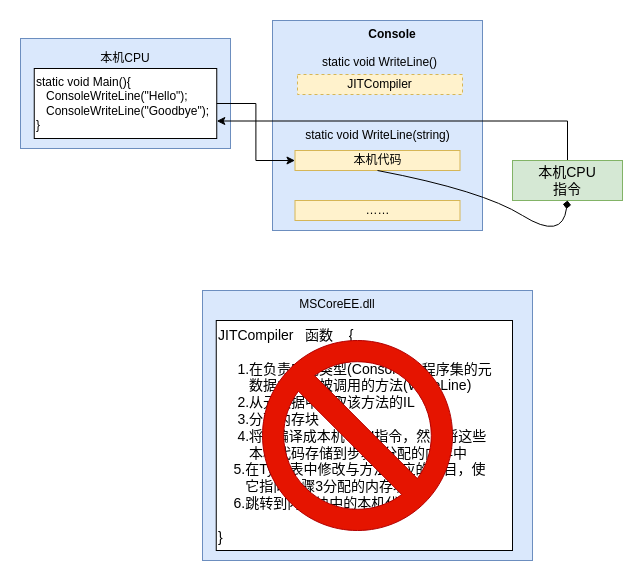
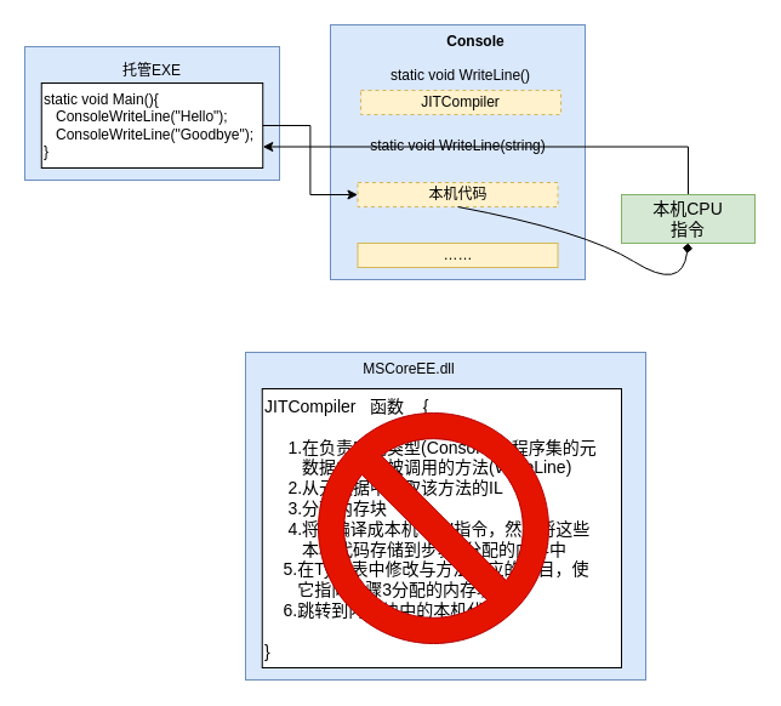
  <mxCell id="0" />
  <mxCell id="1" parent="0" />
  <mxCell id="2" value="" style="rounded=0;whiteSpace=wrap;html=1;fillColor=#dae8fc;strokeColor=#6c8ebf;" parent="1" vertex="1"><mxGeometry x="20" y="38" width="210" height="110" as="geometry" /></mxCell>
  <mxCell id="3" value="static void Main(){&lt;br&gt;&amp;nbsp; &amp;nbsp;ConsoleWriteLine(&quot;Hello&quot;);&lt;br&gt;&amp;nbsp; &amp;nbsp;ConsoleWriteLine(&quot;Goodbye&quot;);&lt;br&gt;}" style="rounded=0;whiteSpace=wrap;html=1;align=left;verticalAlign=top;" parent="1" vertex="1"><mxGeometry x="33.75" y="68" width="182.5" height="70" as="geometry" /></mxCell>
- <mxCell id="4" value="本机CPU" style="text;html=1;strokeColor=none;fillColor=none;align=center;verticalAlign=middle;whiteSpace=wrap;rounded=0;" parent="1" vertex="1"><mxGeometry x="85" y="48" width="80" height="20" as="geometry" /></mxCell>
+ <mxCell id="4" value="托管EXE" style="text;html=1;strokeColor=none;fillColor=none;align=center;verticalAlign=middle;whiteSpace=wrap;rounded=0;" parent="1" vertex="1"><mxGeometry x="85" y="48" width="80" height="20" as="geometry" /></mxCell>
  <mxCell id="5" value="" style="rounded=0;whiteSpace=wrap;html=1;fillColor=#dae8fc;strokeColor=#6c8ebf;" parent="1" vertex="1"><mxGeometry x="272" y="20" width="210" height="210" as="geometry" /></mxCell>
  <mxCell id="6" value="Console" style="text;html=1;strokeColor=none;fillColor=none;align=center;verticalAlign=middle;whiteSpace=wrap;rounded=0;fontStyle=1" parent="1" vertex="1"><mxGeometry x="352" y="24" width="80" height="20" as="geometry" /></mxCell>
  <mxCell id="7" value="static void WriteLine()" style="text;html=1;strokeColor=none;fillColor=none;align=center;verticalAlign=middle;whiteSpace=wrap;rounded=0;" parent="1" vertex="1"><mxGeometry x="292" y="52" width="175" height="20" as="geometry" /></mxCell>
- <mxCell id="8" value="static void WriteLine(string)" style="text;html=1;strokeColor=none;fillColor=none;align=center;verticalAlign=middle;whiteSpace=wrap;rounded=0;" parent="1" vertex="1"><mxGeometry x="289.5" y="125" width="175" height="20" as="geometry" /></mxCell>
+ <mxCell id="8" value="static void WriteLine(string)" style="text;html=1;strokeColor=none;fillColor=none;align=center;verticalAlign=middle;whiteSpace=wrap;rounded=0;" parent="1" vertex="1"><mxGeometry x="289.5" y="110" width="175" height="20" as="geometry" /></mxCell>
  <mxCell id="9" value="JITCompiler" style="rounded=0;whiteSpace=wrap;html=1;fillColor=#fff2cc;strokeColor=#d6b656;dashed=1;" parent="1" vertex="1"><mxGeometry x="297" y="74" width="165" height="20" as="geometry" /></mxCell>
- <mxCell id="10" value="本机代码" style="rounded=0;whiteSpace=wrap;html=1;fillColor=#fff2cc;strokeColor=#d6b656;" parent="1" vertex="1"><mxGeometry x="294.5" y="150" width="165" height="20" as="geometry" /></mxCell>
+ <mxCell id="10" value="本机代码" style="rounded=0;whiteSpace=wrap;html=1;fillColor=#fff2cc;strokeColor=#d6b656;dashed=1;" parent="1" vertex="1"><mxGeometry x="294.5" y="150" width="165" height="20" as="geometry" /></mxCell>
  <mxCell id="11" value="……" style="rounded=0;whiteSpace=wrap;html=1;fillColor=#fff2cc;strokeColor=#d6b656;" parent="1" vertex="1"><mxGeometry x="294.5" y="200" width="165" height="20" as="geometry" /></mxCell>
  <mxCell id="12" value="" style="rounded=0;whiteSpace=wrap;html=1;fillColor=#dae8fc;strokeColor=#6c8ebf;" parent="1" vertex="1"><mxGeometry x="202" y="290" width="330" height="270" as="geometry" /></mxCell>
  <mxCell id="13" value="JITCompiler&amp;nbsp; &amp;nbsp;函数&amp;nbsp; &amp;nbsp; {&lt;br style=&quot;font-size: 14px;&quot;&gt;&amp;nbsp; &amp;nbsp; &amp;nbsp;&amp;nbsp;&lt;br style=&quot;font-size: 14px;&quot;&gt;&amp;nbsp; &amp;nbsp; &amp;nbsp;1.在负责实现类型(Console)的程序集的元&lt;br style=&quot;font-size: 14px;&quot;&gt;&amp;nbsp; &amp;nbsp; &amp;nbsp; &amp;nbsp; 数据中查找被调用的方法(WriteLine)&lt;br style=&quot;font-size: 14px;&quot;&gt;&amp;nbsp; &amp;nbsp; &amp;nbsp;2.从元数据中获取该方法的IL&lt;br style=&quot;font-size: 14px;&quot;&gt;&amp;nbsp; &amp;nbsp; &amp;nbsp;3.分配内存块&lt;br style=&quot;font-size: 14px;&quot;&gt;&amp;nbsp; &amp;nbsp; &amp;nbsp;4.将IL编译成本机CPU指令，然后将这些&lt;br style=&quot;font-size: 14px;&quot;&gt;&amp;nbsp; &amp;nbsp; &amp;nbsp; &amp;nbsp; 本机代码存储到步骤3分配的内存中&lt;br style=&quot;font-size: 14px;&quot;&gt;&amp;nbsp; &amp;nbsp; 5.在Type表中修改与方法对应的条目，使&lt;br style=&quot;font-size: 14px;&quot;&gt;&amp;nbsp; &amp;nbsp; &amp;nbsp; &amp;nbsp;它指向步骤3分配的内存块&lt;br style=&quot;font-size: 14px;&quot;&gt;&amp;nbsp; &amp;nbsp; 6.跳转到内存块中的本机代码&lt;br style=&quot;font-size: 14px;&quot;&gt;&lt;br style=&quot;font-size: 14px;&quot;&gt;}" style="rounded=0;whiteSpace=wrap;html=1;align=left;verticalAlign=top;fontSize=14;" parent="1" vertex="1"><mxGeometry x="215.75" y="320" width="296.25" height="230" as="geometry" /></mxCell>
  <mxCell id="14" value="MSCoreEE.dll" style="text;html=1;strokeColor=none;fillColor=none;align=center;verticalAlign=middle;whiteSpace=wrap;rounded=0;" parent="1" vertex="1"><mxGeometry x="297" y="294" width="80" height="20" as="geometry" /></mxCell>
  <mxCell id="15" style="edgeStyle=orthogonalEdgeStyle;rounded=0;orthogonalLoop=1;jettySize=auto;html=1;fontSize=14;entryX=1;entryY=0.75;entryDx=0;entryDy=0;" parent="1" source="16" target="3" edge="1"><mxGeometry relative="1" as="geometry"><mxPoint x="242" y="150" as="targetPoint" /><Array as="points"><mxPoint x="567" y="120" /><mxPoint x="216" y="120" /></Array></mxGeometry></mxCell>
  <mxCell id="16" value="本机CPU&lt;br&gt;指令" style="rounded=0;whiteSpace=wrap;html=1;fontSize=14;fillColor=#d5e8d4;strokeColor=#82b366;" parent="1" vertex="1"><mxGeometry x="512" y="160" width="110" height="40" as="geometry" /></mxCell>
  <mxCell id="17" style="edgeStyle=orthogonalEdgeStyle;rounded=0;orthogonalLoop=1;jettySize=auto;html=1;entryX=0;entryY=0.5;entryDx=0;entryDy=0;fontSize=14;" parent="1" source="3" target="10" edge="1"><mxGeometry relative="1" as="geometry" /></mxCell>
  <mxCell id="18" value="" style="curved=1;endArrow=diamond;html=1;exitX=0.5;exitY=1;exitDx=0;exitDy=0;entryX=0.5;entryY=1;entryDx=0;entryDy=0;" edge="1" parent="1" source="10" target="16"><mxGeometry width="50" height="50" relative="1" as="geometry"><mxPoint x="632" y="235" as="sourcePoint" /><mxPoint x="682" y="185" as="targetPoint" /><Array as="points"><mxPoint x="482" y="190" /><mxPoint x="562" y="240" /></Array></mxGeometry></mxCell>
  <mxCell id="19" value="" style="shape=mxgraph.signs.safety.no;html=1;pointerEvents=1;fillColor=#e51400;strokeColor=#B20000;verticalLabelPosition=bottom;verticalAlign=top;align=center;fontColor=#ffffff;" vertex="1" parent="1"><mxGeometry x="262" y="340" width="190" height="190" as="geometry" /></mxCell>
